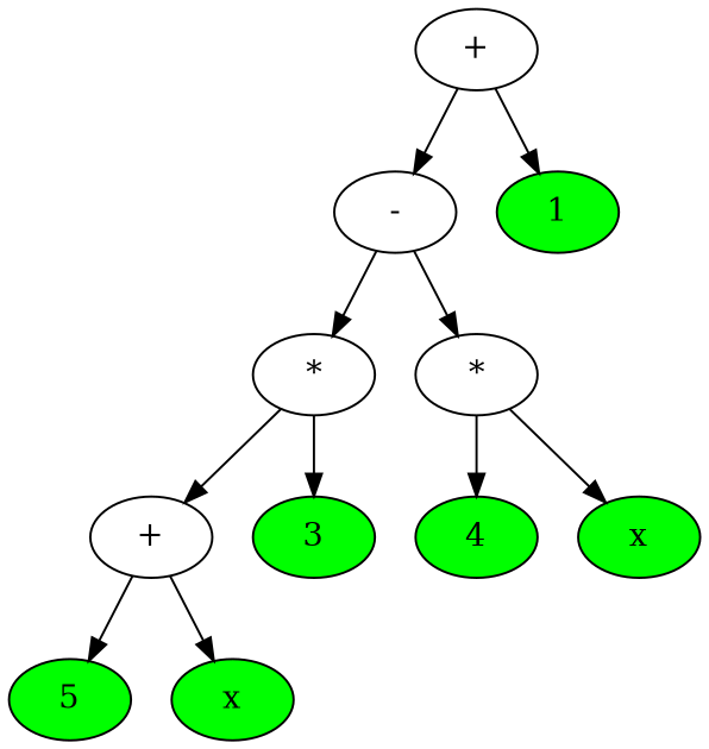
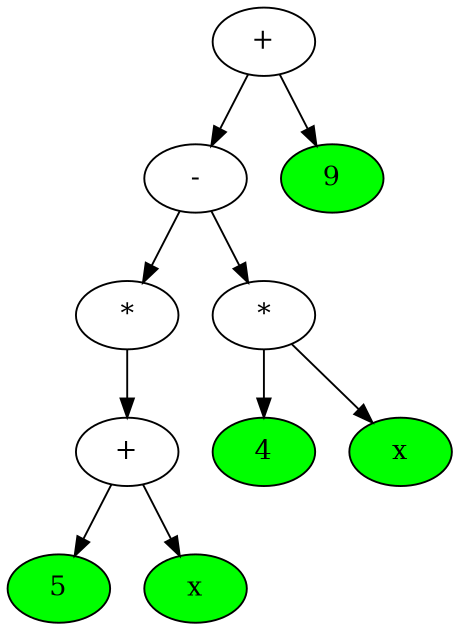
  digraph {
    node [fillcolor=green style=filled]
    n1 [label=5]
    n2 [label="+" fillcolor="" style=""]
    n3 [label=x]
    n4 [label="*" fillcolor="" style=""]
-   n5 [label=3]
    n6 [label="-" fillcolor="" style=""]
    n7 [label="*" fillcolor="" style=""]
    n8 [label=4]
    n9 [label=x]
    n10 [label="+" fillcolor="" style=""]
-   n11 [label=1]
+   n11 [label=9]
    n2 -> n1
    n2 -> n3
    n4 -> n2
-   n4 -> n5
    n6 -> n4
    n6 -> n7
    n7 -> n8
    n7 -> n9
    n10 -> n6
    n10 -> n11
  }
